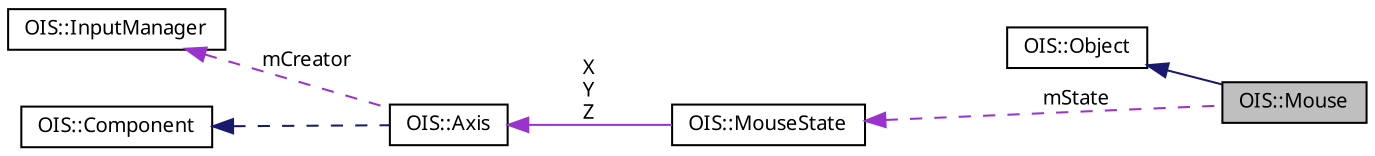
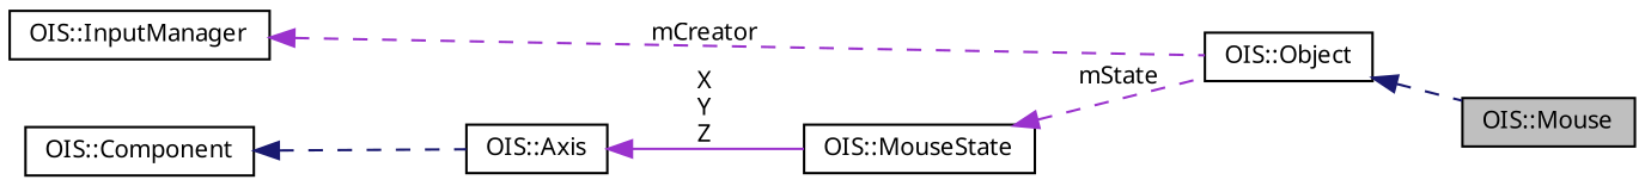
  digraph {
    rankdir=LR
    node [color=black fillcolor=white fontname="FreeSans.ttf" fontsize=10 shape=record style=filled]
    edge [color=darkorchid3 dir=back fontname="FreeSans.ttf" fontsize=10 labelfontname="FreeSans.ttf" labelfontsize=10 style=dashed]
    n1 [fillcolor=grey75 fontcolor=black height=0.2 label="OIS::Mouse" width=0.4]
    n2 [height=0.2 label="OIS::Object" width=0.4]
    n3 [height=0.2 label="OIS::InputManager" width=0.4]
    n4 [height=0.2 label="OIS::MouseState" width=0.4]
    n5 [height=0.2 label="OIS::Axis" width=0.4]
    n6 [height=0.2 label="OIS::Component" width=0.4]
-   n2 -> n1 [color=midnightblue style=solid]
-   n3 -> n5 [label=mCreator]
-   n4 -> n1 [label=mState]
+   n2 -> n1 [color=midnightblue]
+   n3 -> n2 [label=mCreator]
+   n4 -> n2 [label=mState]
    n5 -> n4 [label="X\nY\nZ" style=solid]
    n6 -> n5 [color=midnightblue]
  }
